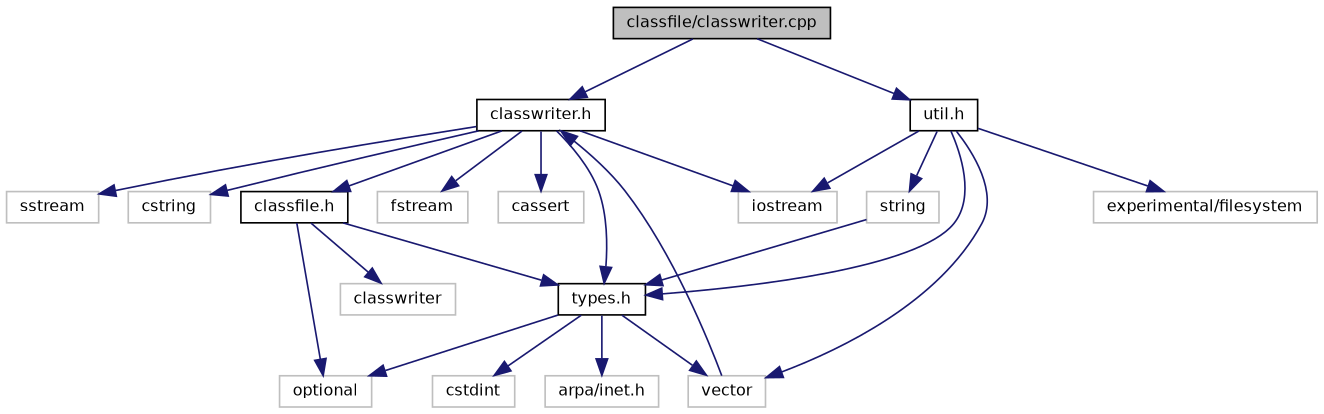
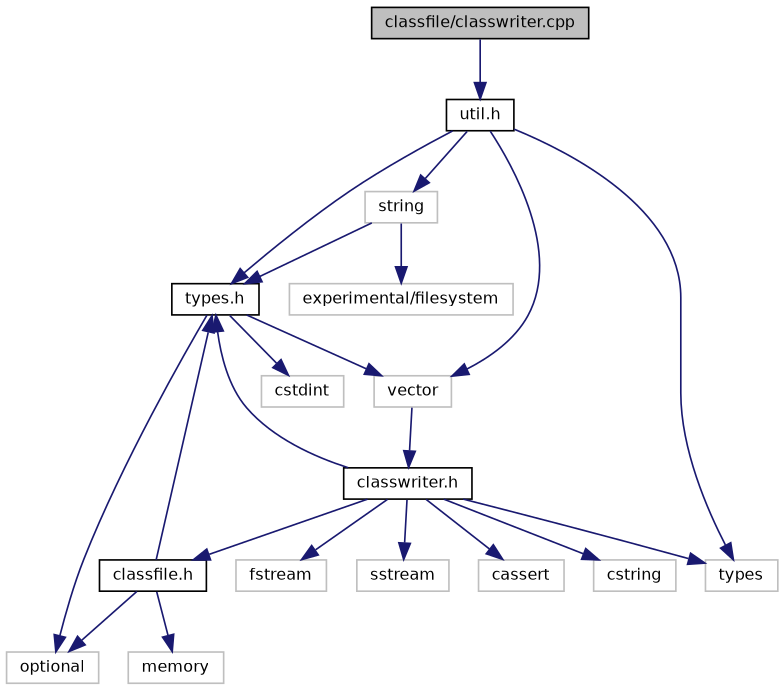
  digraph {
    node [color=grey75 fontname=Helvetica fontsize=10 shape=record]
    edge [color=midnightblue fontname=Helvetica fontsize=10 labelfontname=Helvetica labelfontsize=10 style=solid]
    n1 [color=black fillcolor=grey75 fontcolor=black height=0.2 label="classfile/classwriter.cpp" style=filled width=0.4]
    n2 [color=black height=0.2 label="classwriter.h" width=0.4]
    n3 [color=black height=0.2 label="util.h" width=0.4]
    n4 [height=0.2 label=cassert width=0.4]
    n5 [height=0.2 label=cstring width=0.4]
    n6 [height=0.2 label=fstream width=0.4]
-   n7 [height=0.2 label=iostream width=0.4]
+   n7 [height=0.2 label=types width=0.4]
    n8 [height=0.2 label=sstream width=0.4]
    n9 [color=black height=0.2 label="classfile.h" width=0.4]
    n10 [color=black height=0.2 label="types.h" width=0.4]
    n11 [height=0.2 label=vector width=0.4]
    n12 [height=0.2 label=string width=0.4]
    n13 [height=0.2 label="experimental/filesystem" width=0.4]
    n14 [height=0.2 label=optional width=0.4]
-   n15 [height=0.2 label=classwriter width=0.4]
+   n15 [height=0.2 label=memory width=0.4]
    n16 [height=0.2 label=cstdint width=0.4]
-   n17 [height=0.2 label="arpa/inet.h" width=0.4]
-   n1 -> n2
    n1 -> n3
    n2 -> n4
    n2 -> n5
    n2 -> n6
    n2 -> n7
    n2 -> n8
    n2 -> n9
    n2 -> n10
    n3 -> n7
    n3 -> n10
    n3 -> n11
    n3 -> n12
-   n3 -> n13
+   n12 -> n13
    n9 -> n10
    n9 -> n14
    n9 -> n15
    n10 -> n11
    n10 -> n14
    n10 -> n16
-   n10 -> n17
    n11 -> n2
    n12 -> n10
  }
